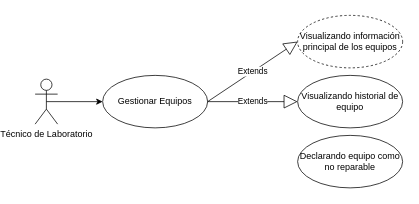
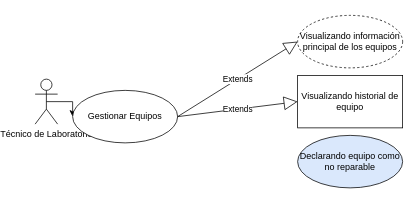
  <mxCell id="0" />
  <mxCell id="1" parent="0" />
  <mxCell id="2" style="edgeStyle=orthogonalEdgeStyle;rounded=0;orthogonalLoop=1;jettySize=auto;html=1;exitX=0.5;exitY=0.5;exitDx=0;exitDy=0;exitPerimeter=0;entryX=0;entryY=0.5;entryDx=0;entryDy=0;" edge="1" parent="1" source="3" target="4"><mxGeometry relative="1" as="geometry" /></mxCell>
  <mxCell id="3" value="Técnico de Laboratorio" style="shape=umlActor;verticalLabelPosition=bottom;verticalAlign=top;html=1;" vertex="1" parent="1"><mxGeometry x="20" y="105" width="30" height="60" as="geometry" /></mxCell>
- <mxCell id="4" value="Gestionar Equipos" style="ellipse;whiteSpace=wrap;html=1;" vertex="1" parent="1"><mxGeometry x="110" y="100" width="140" height="70" as="geometry" /></mxCell>
+ <mxCell id="4" value="Gestionar Equipos" style="ellipse;whiteSpace=wrap;html=1;" vertex="1" parent="1"><mxGeometry x="70" y="120" width="140" height="70" as="geometry" /></mxCell>
  <mxCell id="5" value="Visualizando información principal de los equipos" style="ellipse;whiteSpace=wrap;html=1;dashed=1;" vertex="1" parent="1"><mxGeometry x="370" y="20" width="140" height="70" as="geometry" /></mxCell>
- <mxCell id="6" value="Visualizando historial de equipo" style="ellipse;whiteSpace=wrap;html=1;" vertex="1" parent="1"><mxGeometry x="370" y="100" width="140" height="70" as="geometry" /></mxCell>
- <mxCell id="7" value="Declarando equipo como no reparable" style="ellipse;whiteSpace=wrap;html=1;" vertex="1" parent="1"><mxGeometry x="370" y="180" width="140" height="70" as="geometry" /></mxCell>
+ <mxCell id="6" value="Visualizando historial de equipo" style="whiteSpace=wrap;html=1;rounded=0;" vertex="1" parent="1"><mxGeometry x="370" y="100" width="140" height="70" as="geometry" /></mxCell>
+ <mxCell id="7" value="Declarando equipo como no reparable" style="ellipse;whiteSpace=wrap;html=1;fillColor=#dae8fc;" vertex="1" parent="1"><mxGeometry x="370" y="180" width="140" height="70" as="geometry" /></mxCell>
  <mxCell id="8" value="Extends" style="endArrow=block;endSize=16;endFill=0;html=1;rounded=0;exitX=1;exitY=0.5;exitDx=0;exitDy=0;entryX=0;entryY=0.5;entryDx=0;entryDy=0;" edge="1" parent="1" source="4" target="5"><mxGeometry width="160" relative="1" as="geometry"><mxPoint x="280" y="250" as="sourcePoint" /><mxPoint x="440" y="250" as="targetPoint" /></mxGeometry></mxCell>
  <mxCell id="9" value="Extends" style="endArrow=block;endSize=16;endFill=0;html=1;rounded=0;exitX=1;exitY=0.5;exitDx=0;exitDy=0;entryX=0;entryY=0.5;entryDx=0;entryDy=0;" edge="1" parent="1" source="4" target="6"><mxGeometry width="160" relative="1" as="geometry"><mxPoint x="120" y="-140" as="sourcePoint" /><mxPoint x="280" y="-140" as="targetPoint" /></mxGeometry></mxCell>
